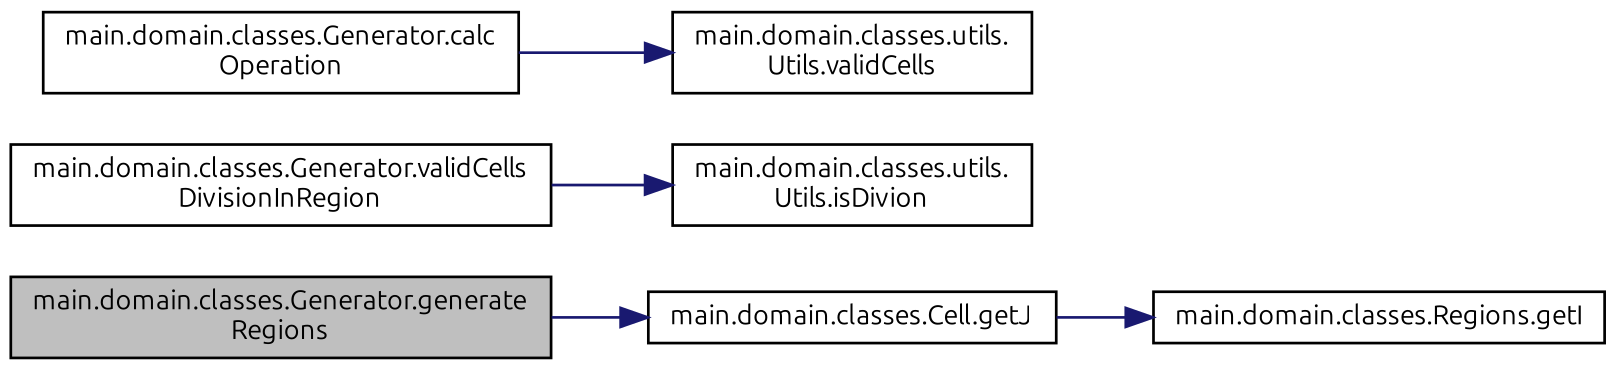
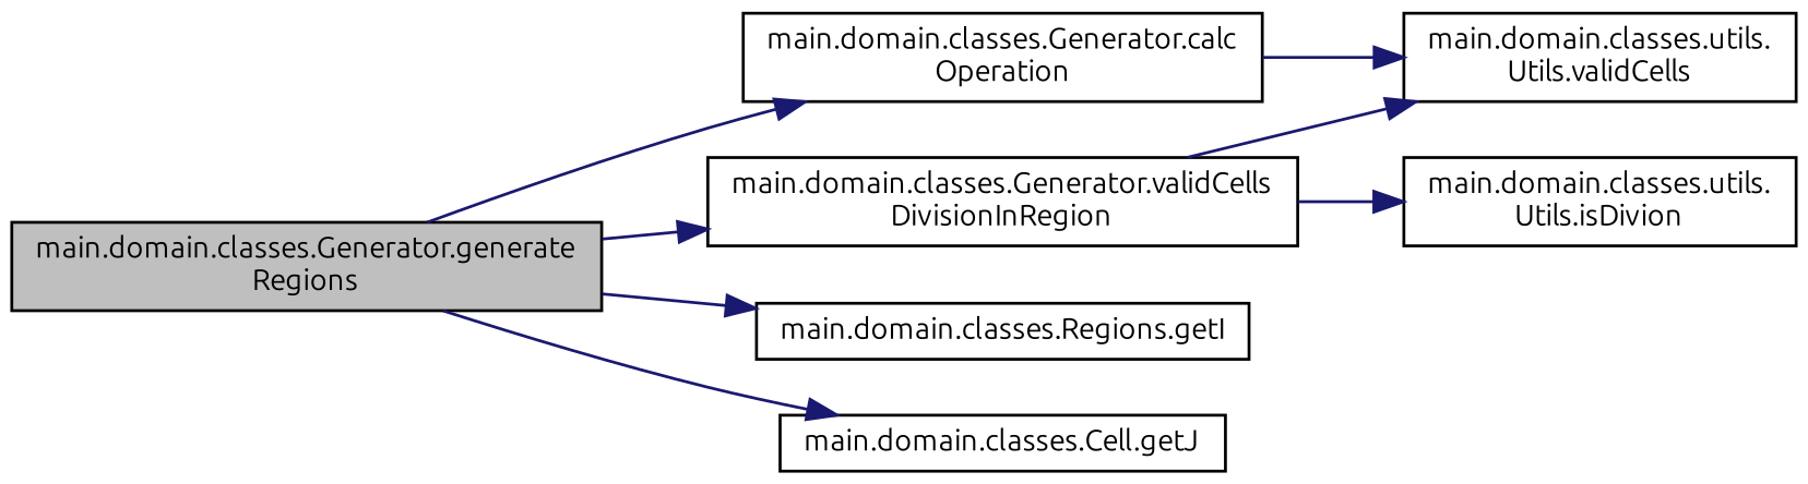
  digraph {
    fontname=Ubuntu
    rankdir=LR
    node [color=black fillcolor=white fontname=Ubuntu fontsize=10 shape=record style=filled]
    edge [color=midnightblue fontname=Ubuntu fontsize=10 labelfontname=Helvetica labelfontsize=10 style=solid]
    n1 [fillcolor=grey75 fontcolor=black height=0.2 label="main.domain.classes.Generator.generate\lRegions" width=0.4]
    n2 [height=0.2 label="main.domain.classes.Generator.validCells\lDivisionInRegion" width=0.4]
    n3 [height=0.2 label="main.domain.classes.Generator.calc\lOperation" width=0.4]
    n4 [height=0.2 label="main.domain.classes.Regions.getI" width=0.4]
    n5 [height=0.2 label="main.domain.classes.Cell.getJ" width=0.4]
    n6 [height=0.2 label="main.domain.classes.utils.\lUtils.validCells" width=0.4]
    n7 [height=0.2 label="main.domain.classes.utils.\lUtils.isDivion" width=0.4]
-   n5 -> n4
+   n1 -> n2
+   n1 -> n3
+   n1 -> n4
    n1 -> n5
+   n2 -> n6
    n2 -> n7
    n3 -> n6
  }
